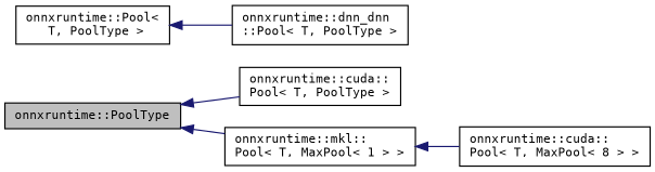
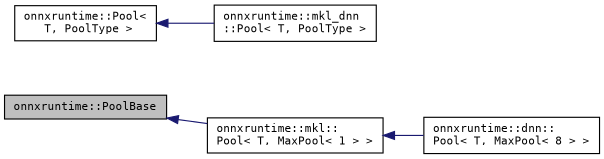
  digraph {
    fontname="DejaVu Sans Mono"
    rankdir=LR
    node [color=black fillcolor=white fontname="DejaVu Sans Mono" fontsize=10 shape=record style=filled]
    edge [color=midnightblue dir=back fontname="DejaVu Sans Mono" fontsize=10 labelfontname=Helvetica labelfontsize=10 style=solid]
-   n1 [fillcolor=grey75 fontcolor=black height=0.2 label="onnxruntime::PoolType" width=0.4]
-   n2 [height=0.2 label="onnxruntime::cuda::\lPool\< T, PoolType \>" width=0.4]
+   n1 [fillcolor=grey75 fontcolor=black height=0.2 label="onnxruntime::PoolBase" width=0.4]
    n3 [height=0.2 label="onnxruntime::mkl::\lPool\< T, MaxPool\< 1 \> \>" width=0.4]
    n4 [height=0.2 label="onnxruntime::Pool\<\l T, PoolType \>" width=0.4]
-   n5 [height=0.2 label="onnxruntime::dnn_dnn\l::Pool\< T, PoolType \>" width=0.4]
-   n6 [height=0.2 label="onnxruntime::cuda::\lPool\< T, MaxPool\< 8 \> \>" width=0.4]
-   n1 -> n2
+   n5 [height=0.2 label="onnxruntime::mkl_dnn\l::Pool\< T, PoolType \>" width=0.4]
+   n6 [height=0.2 label="onnxruntime::dnn::\lPool\< T, MaxPool\< 8 \> \>" width=0.4]
    n1 -> n3
    n3 -> n6
    n4 -> n5
  }
